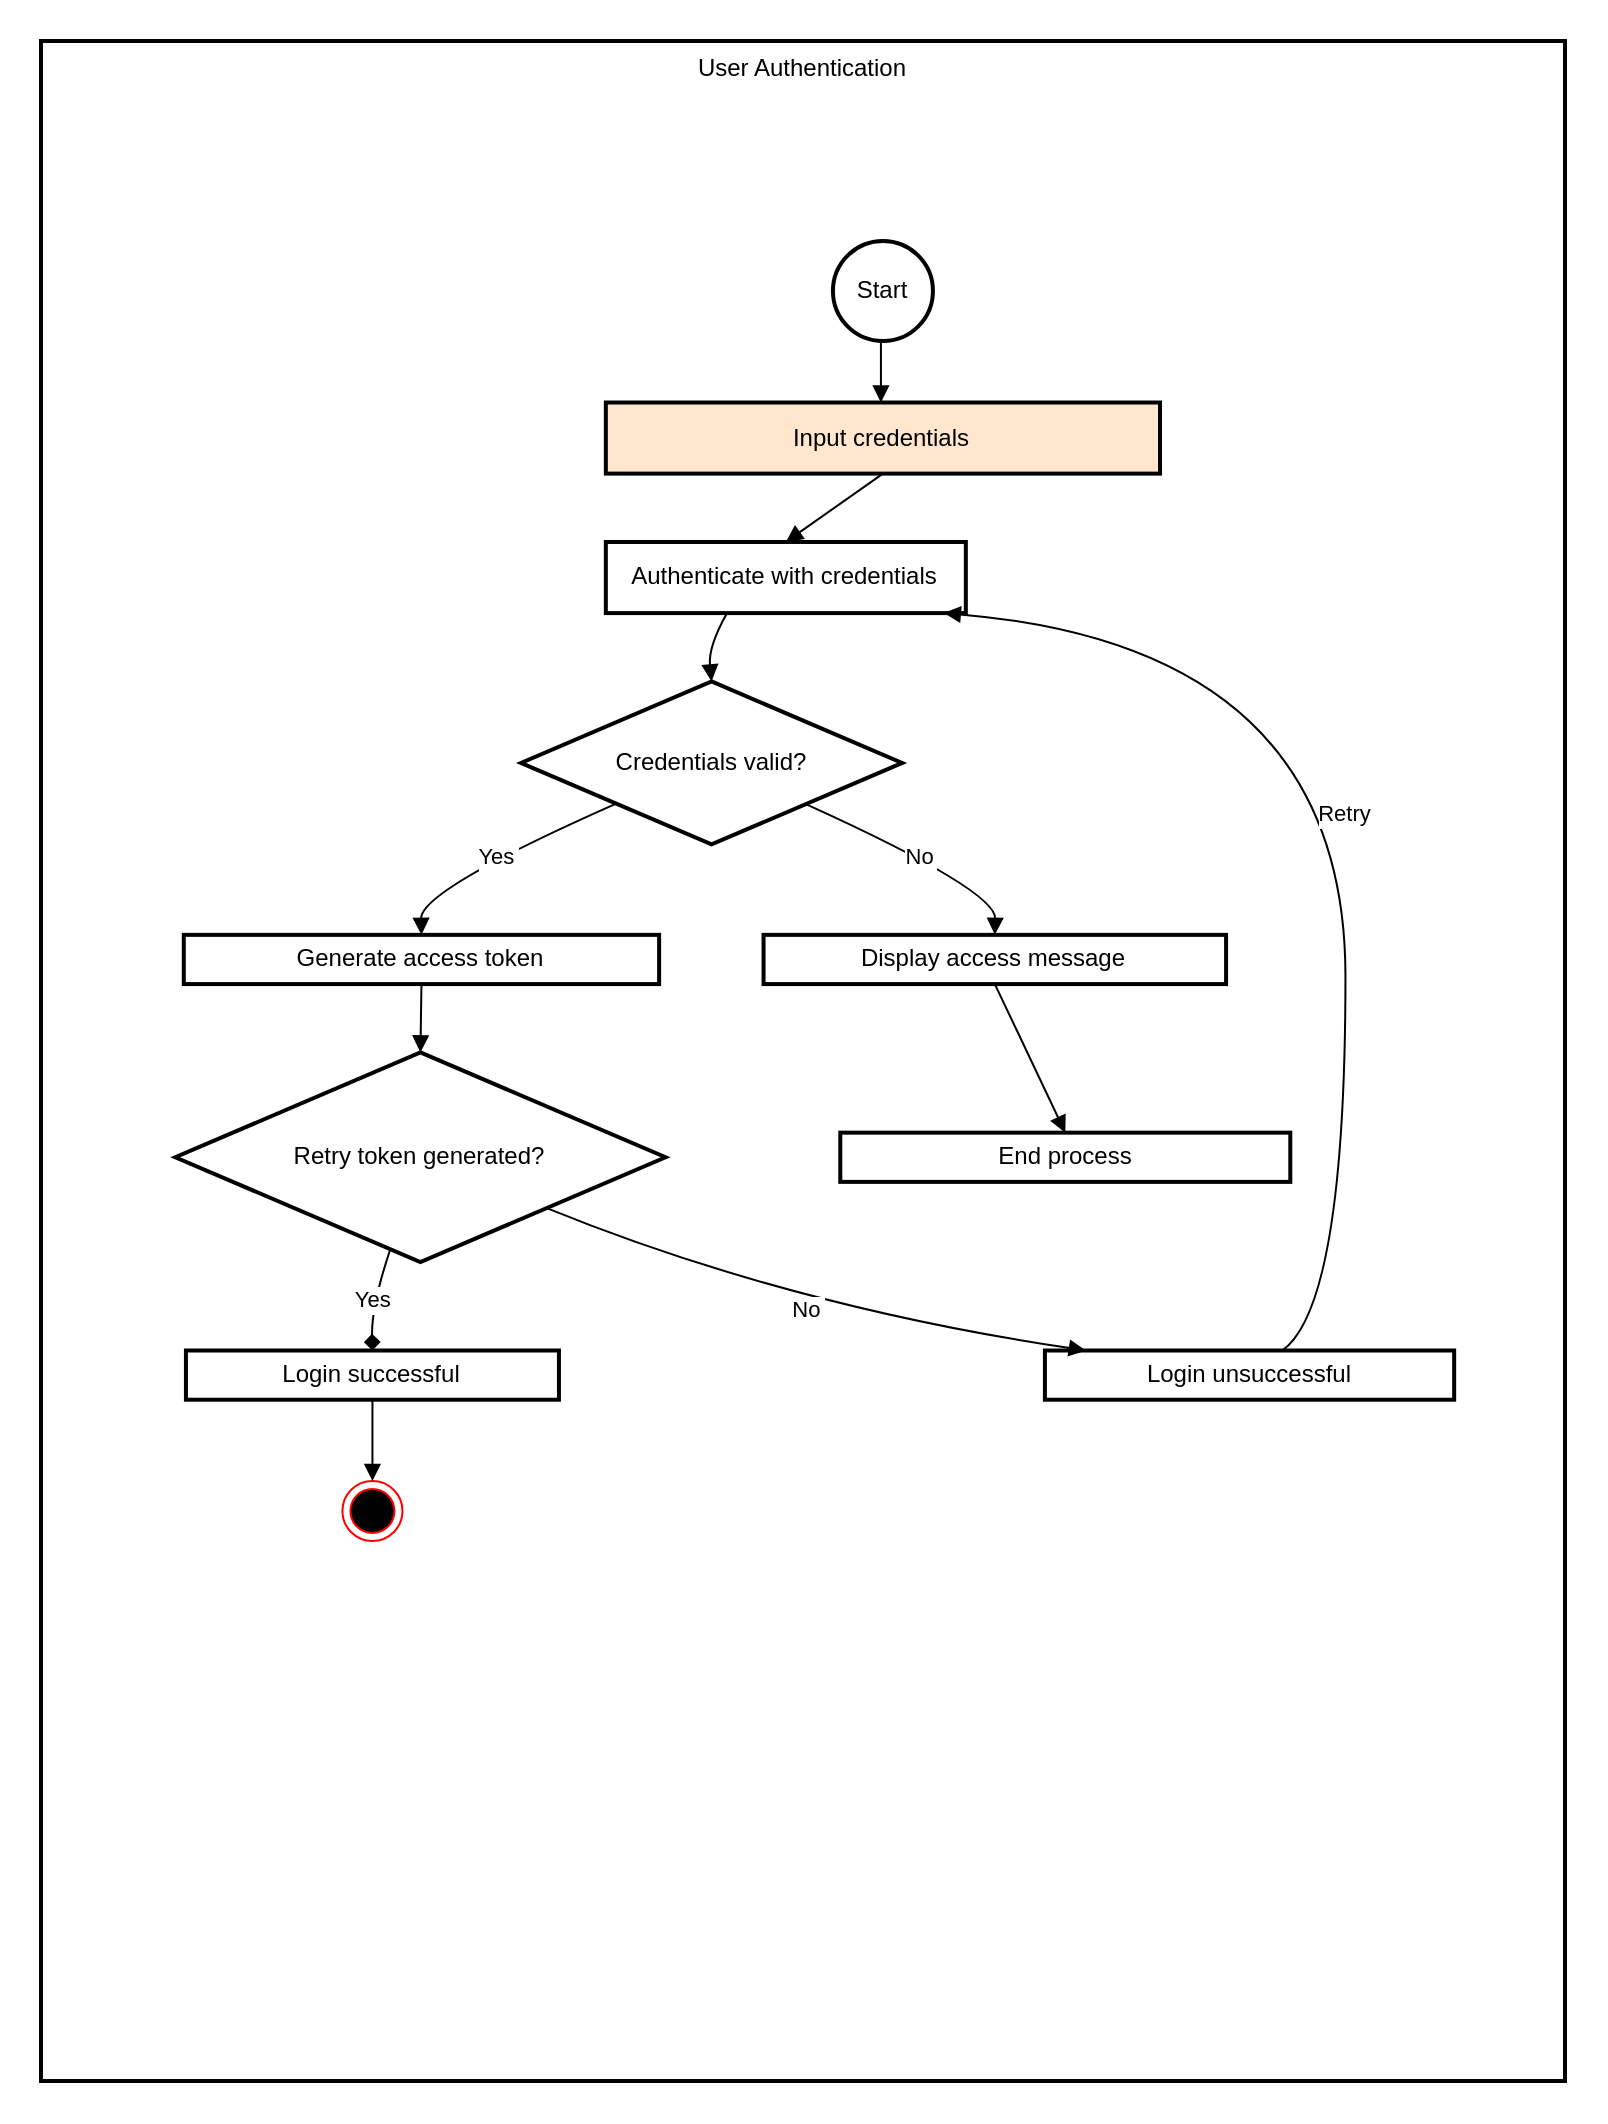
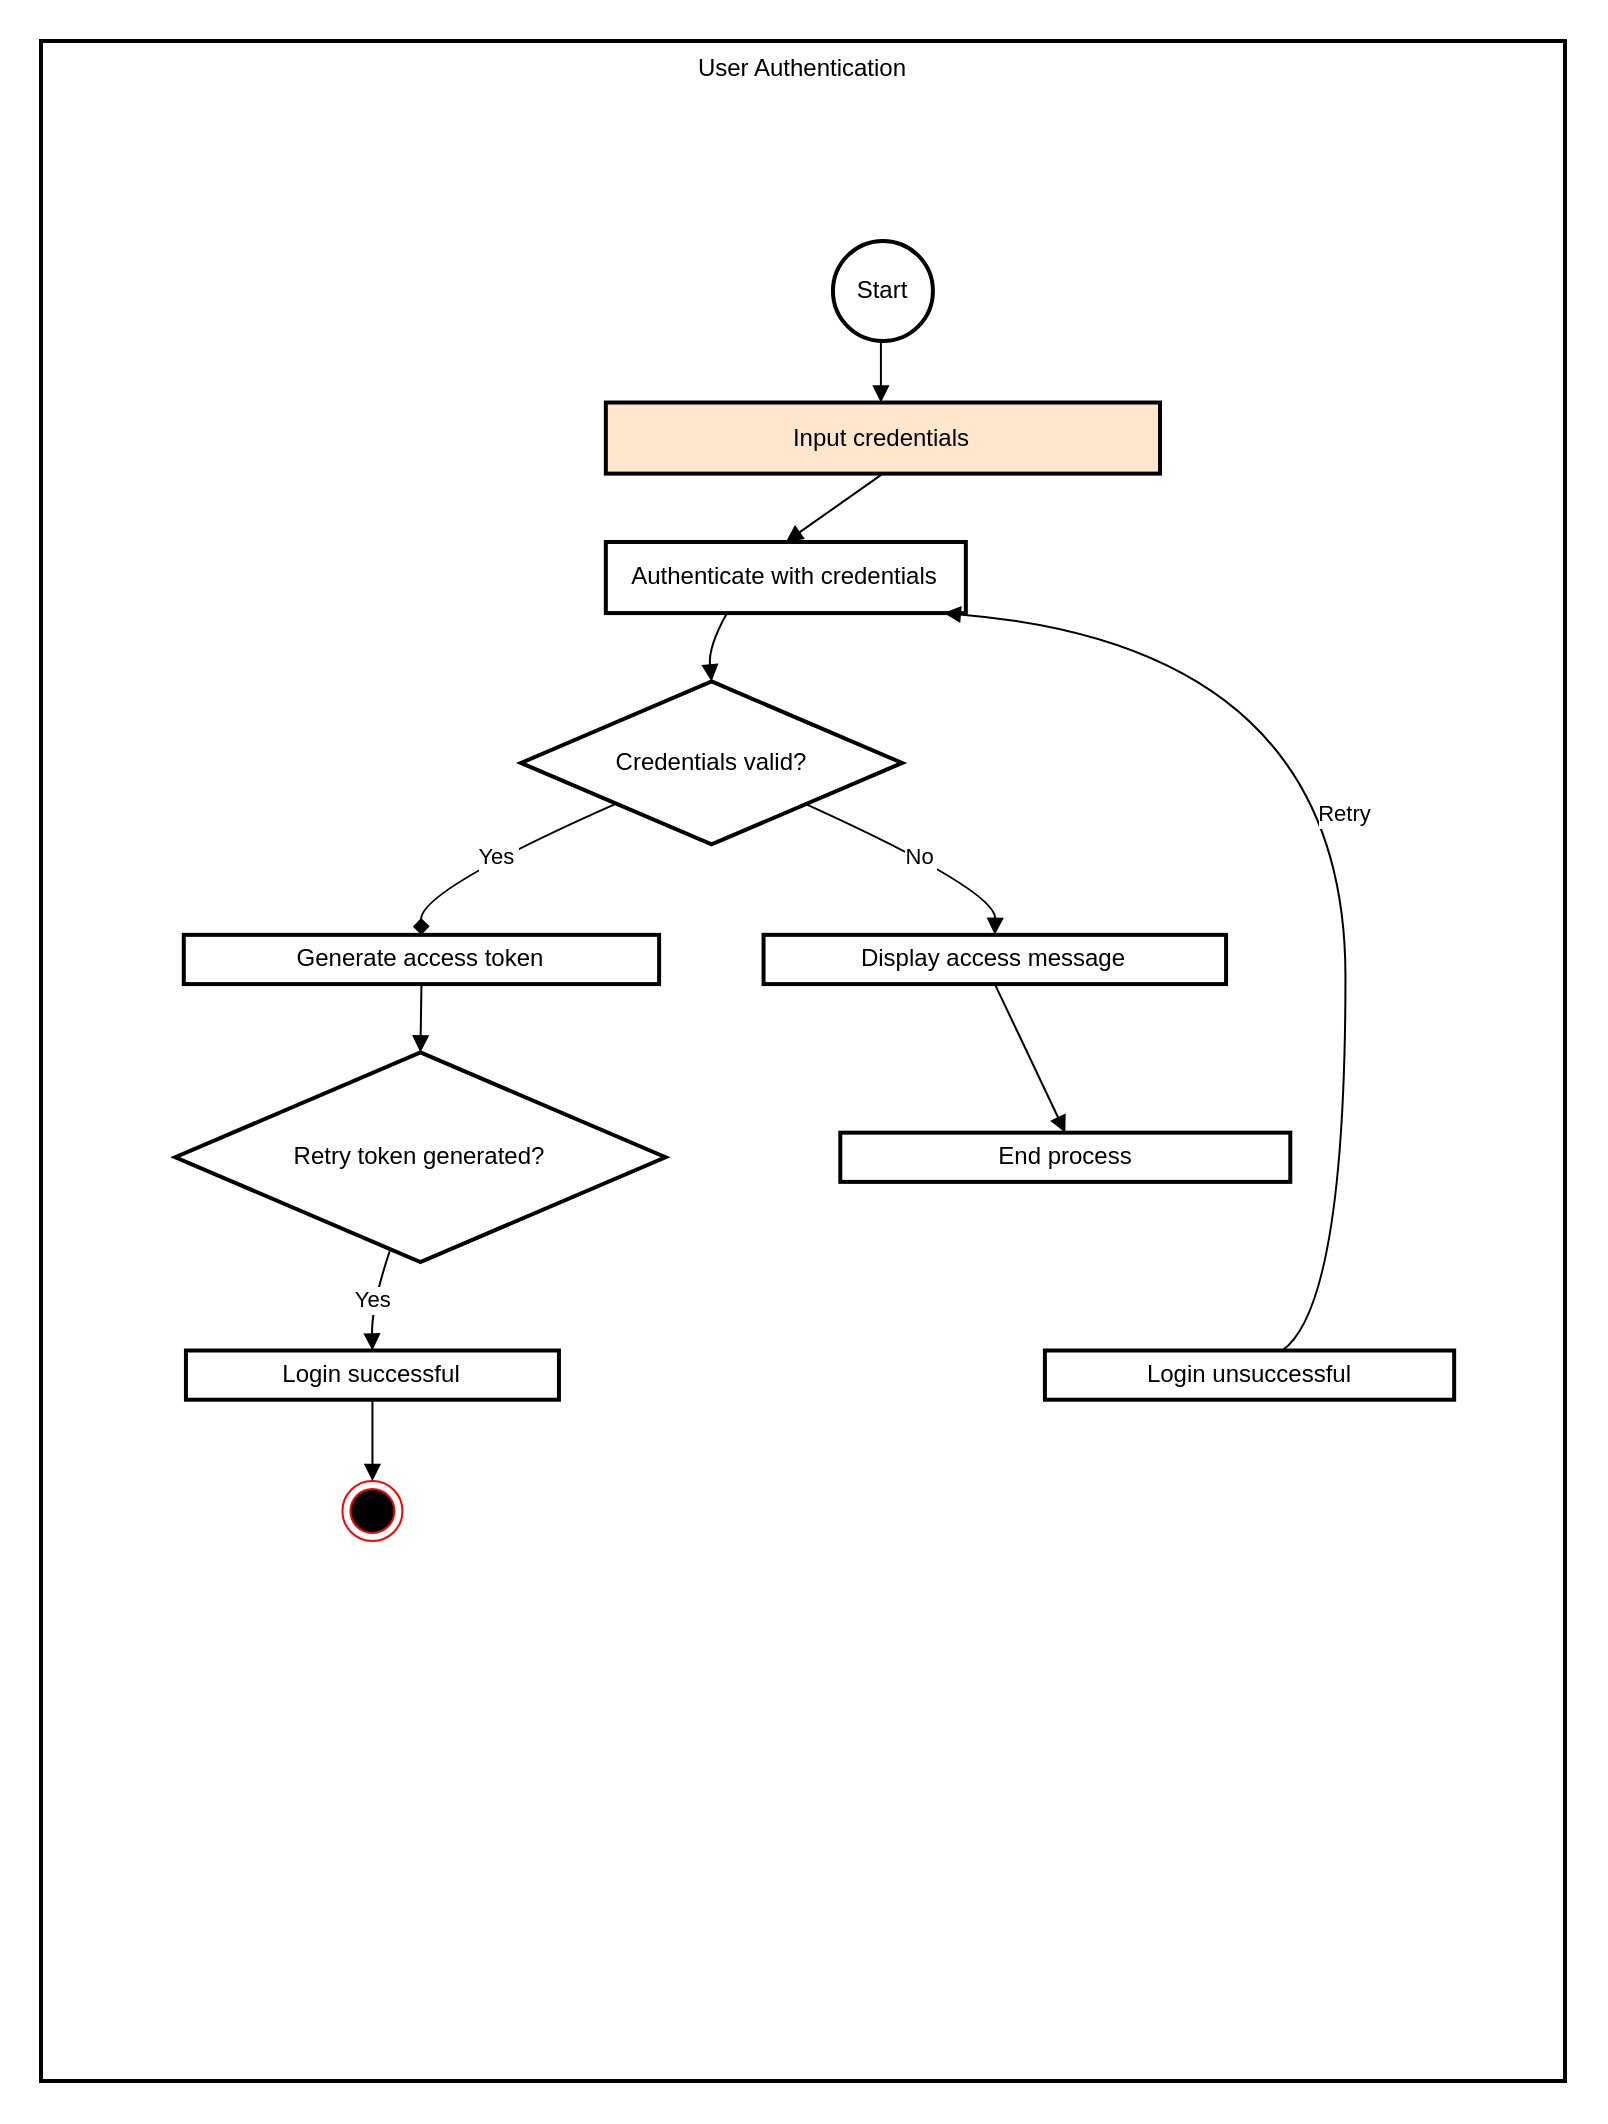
  <mxCell id="0" />
  <mxCell id="1" parent="0" />
  <mxCell id="2" value="User Authentication" style="whiteSpace=wrap;strokeWidth=2;verticalAlign=top;" parent="1" vertex="1"><mxGeometry x="20" width="762" height="1020" as="geometry" y="20" /></mxCell>
  <mxCell id="3" value="Input credentials" style="whiteSpace=wrap;strokeWidth=2;fillColor=#ffe6cc;" parent="2" vertex="1"><mxGeometry x="282.42" y="180.759" width="277.091" height="35.55" as="geometry" /></mxCell>
  <mxCell id="4" value="Authenticate with credentials" style="whiteSpace=wrap;strokeWidth=2;" parent="2" vertex="1"><mxGeometry x="282.42" y="250.491" width="180" height="35.55" as="geometry" /></mxCell>
  <mxCell id="5" value="Credentials valid?" style="rhombus;strokeWidth=2;whiteSpace=wrap;" parent="2" vertex="1"><mxGeometry x="240" y="320.218" width="190.56" height="81.488" as="geometry" /></mxCell>
  <mxCell id="6" value="Generate access token" style="whiteSpace=wrap;strokeWidth=2;" parent="2" vertex="1"><mxGeometry x="71.404" y="446.925" width="237.659" height="24.611" as="geometry" /></mxCell>
  <mxCell id="7" value="Retry token generated?" style="rhombus;strokeWidth=2;whiteSpace=wrap;" parent="2" vertex="1"><mxGeometry x="67.141" y="505.718" width="245.119" height="104.826" as="geometry" /></mxCell>
  <mxCell id="8" value="Login successful" style="whiteSpace=wrap;strokeWidth=2;" parent="2" vertex="1"><mxGeometry x="72.47" y="654.753" width="186.503" height="24.611" as="geometry" /></mxCell>
  <mxCell id="9" value="Login unsuccessful" style="whiteSpace=wrap;strokeWidth=2;" parent="2" vertex="1"><mxGeometry x="501.961" y="654.753" width="204.621" height="24.611" as="geometry" /></mxCell>
  <mxCell id="10" value="Display access message" style="whiteSpace=wrap;strokeWidth=2;" parent="2" vertex="1"><mxGeometry x="361.284" y="446.925" width="231.264" height="24.611" as="geometry" /></mxCell>
  <mxCell id="11" value="End process" style="whiteSpace=wrap;strokeWidth=2;" parent="2" vertex="1"><mxGeometry x="399.65" y="545.826" width="225" height="24.611" as="geometry" /></mxCell>
  <mxCell id="12" value="" style="curved=1;startArrow=none;endArrow=block;exitX=0.5;exitY=0.99;entryX=0.5;entryY=-0.01;" parent="2" edge="1"><mxGeometry relative="1" as="geometry"><Array as="points" /><mxPoint x="419.965" y="149.576" as="sourcePoint" /><mxPoint x="419.965" y="180.759" as="targetPoint" /></mxGeometry></mxCell>
  <mxCell id="13" value="" style="curved=1;startArrow=none;endArrow=block;exitX=0.5;exitY=0.99;entryX=0.5;entryY=-0.01;" parent="2" source="3" target="4" edge="1"><mxGeometry relative="1" as="geometry"><Array as="points" /></mxGeometry></mxCell>
  <mxCell id="14" value="" style="curved=1;startArrow=none;endArrow=block;exitX=0.34;exitY=0.99;entryX=0.5;entryY=0;" parent="2" source="4" target="5" edge="1"><mxGeometry relative="1" as="geometry"><Array as="points"><mxPoint x="333.575" y="302.903" /></Array></mxGeometry></mxCell>
- <mxCell id="15" value="Yes" style="curved=1;startArrow=none;endArrow=block;exitX=0.01;exitY=0.99;entryX=0.5;entryY=-0.01;" parent="2" source="5" target="6" edge="1"><mxGeometry relative="1" as="geometry"><Array as="points"><mxPoint x="189.701" y="424.592" /></Array></mxGeometry></mxCell>
+ <mxCell id="15" value="Yes" style="curved=1;startArrow=none;endArrow=diamond;exitX=0.01;exitY=0.99;entryX=0.5;entryY=-0.01;" parent="2" source="5" target="6" edge="1"><mxGeometry relative="1" as="geometry"><Array as="points"><mxPoint x="189.701" y="424.592" /></Array></mxGeometry></mxCell>
  <mxCell id="16" value="" style="curved=1;startArrow=none;endArrow=block;exitX=0.5;exitY=0.99;entryX=0.5;entryY=0;" parent="2" source="6" target="7" edge="1"><mxGeometry relative="1" as="geometry"><Array as="points" /></mxGeometry></mxCell>
- <mxCell id="17" value="Yes" style="curved=1;startArrow=none;endArrow=diamond;exitX=0.43;exitY=1;entryX=0.5;entryY=0;" parent="2" source="7" target="8" edge="1"><mxGeometry relative="1" as="geometry"><Array as="points"><mxPoint x="165.189" y="632.421" /></Array></mxGeometry></mxCell>
+ <mxCell id="17" value="Yes" style="curved=1;startArrow=none;endArrow=block;exitX=0.43;exitY=1;entryX=0.5;entryY=0;" parent="2" source="7" target="8" edge="1"><mxGeometry relative="1" as="geometry"><Array as="points"><mxPoint x="165.189" y="632.421" /></Array></mxGeometry></mxCell>
  <mxCell id="18" value="" style="curved=1;startArrow=none;endArrow=block;exitX=0.5;exitY=0.99;entryX=0.5;entryY=0;" parent="2" edge="1"><mxGeometry relative="1" as="geometry"><Array as="points" /><mxPoint x="165.722" y="767.962" as="sourcePoint" /></mxGeometry></mxCell>
- <mxCell id="19" value="No" style="curved=1;startArrow=none;endArrow=block;exitX=1;exitY=0.97;entryX=0.1;entryY=0;" parent="2" source="7" target="9" edge="1"><mxGeometry relative="1" as="geometry"><Array as="points"><mxPoint x="373.007" y="632.421" /></Array></mxGeometry></mxCell>
  <mxCell id="20" value="Retry" style="curved=1;startArrow=none;endArrow=block;exitX=0.58;exitY=0;entryX=0.93;entryY=0.99;" parent="2" source="9" target="4" edge="1"><mxGeometry relative="1" as="geometry"><Array as="points"><mxPoint x="652.229" y="632.421" /><mxPoint x="652.229" y="302.903" /></Array></mxGeometry></mxCell>
  <mxCell id="21" value="No" style="curved=1;startArrow=none;endArrow=block;exitX=0.98;exitY=0.99;entryX=0.5;entryY=-0.01;" parent="2" source="5" target="10" edge="1"><mxGeometry relative="1" as="geometry"><Array as="points"><mxPoint x="477.449" y="424.592" /></Array></mxGeometry></mxCell>
  <mxCell id="22" value="" style="curved=1;startArrow=none;endArrow=block;exitX=0.5;exitY=0.99;entryX=0.5;entryY=-0.01;" parent="2" source="10" target="11" edge="1"><mxGeometry relative="1" as="geometry"><Array as="points" /></mxGeometry></mxCell>
  <mxCell id="23" value="Start" style="strokeWidth=2;html=1;shape=mxgraph.flowchart.start_2;whiteSpace=wrap;" vertex="1" parent="2"><mxGeometry x="395.97" y="100" width="50" height="50" as="geometry" /></mxCell>
  <mxCell id="24" value="" style="ellipse;html=1;shape=endState;fillColor=#000000;strokeColor=#ff0000;" vertex="1" parent="2"><mxGeometry x="150.72" y="720" width="30" height="30" as="geometry" /></mxCell>
  <mxCell id="25" value="" style="curved=1;startArrow=none;endArrow=block;exitX=0.5;exitY=1;entryX=0.5;entryY=0;entryDx=0;entryDy=0;exitDx=0;exitDy=0;" edge="1" parent="2" source="8" target="24"><mxGeometry relative="1" as="geometry"><Array as="points" /><mxPoint x="200" y="482" as="sourcePoint" /><mxPoint x="200" y="516" as="targetPoint" /></mxGeometry></mxCell>
